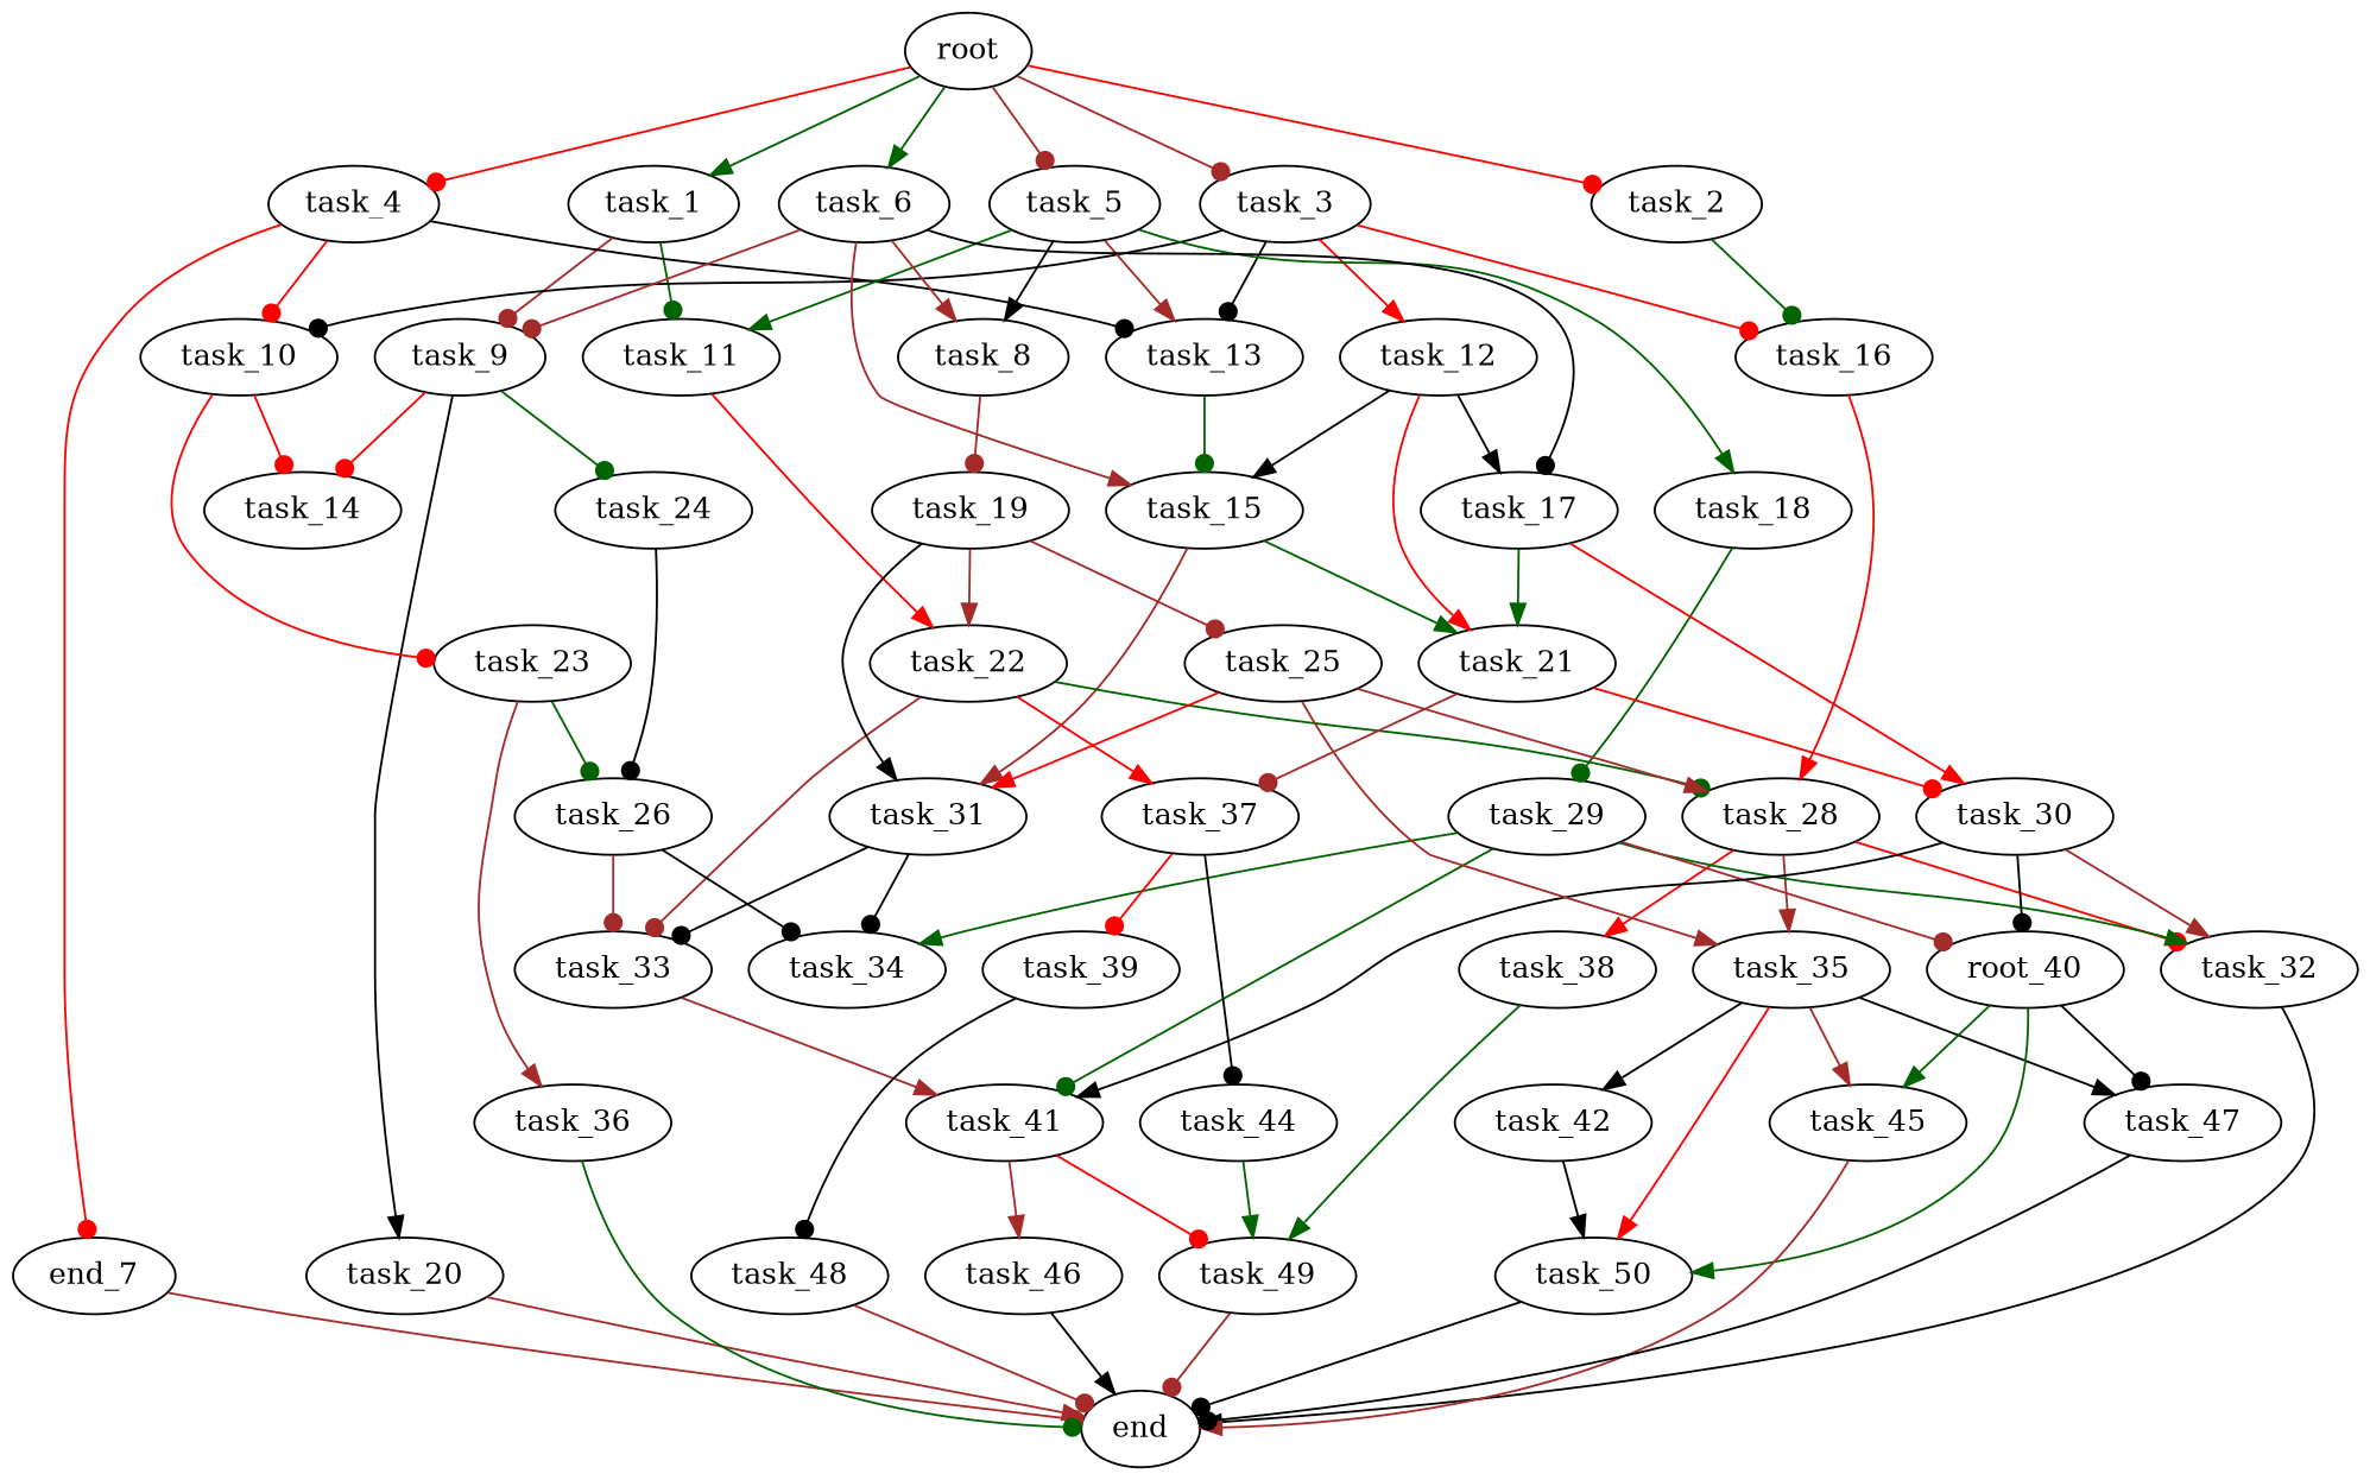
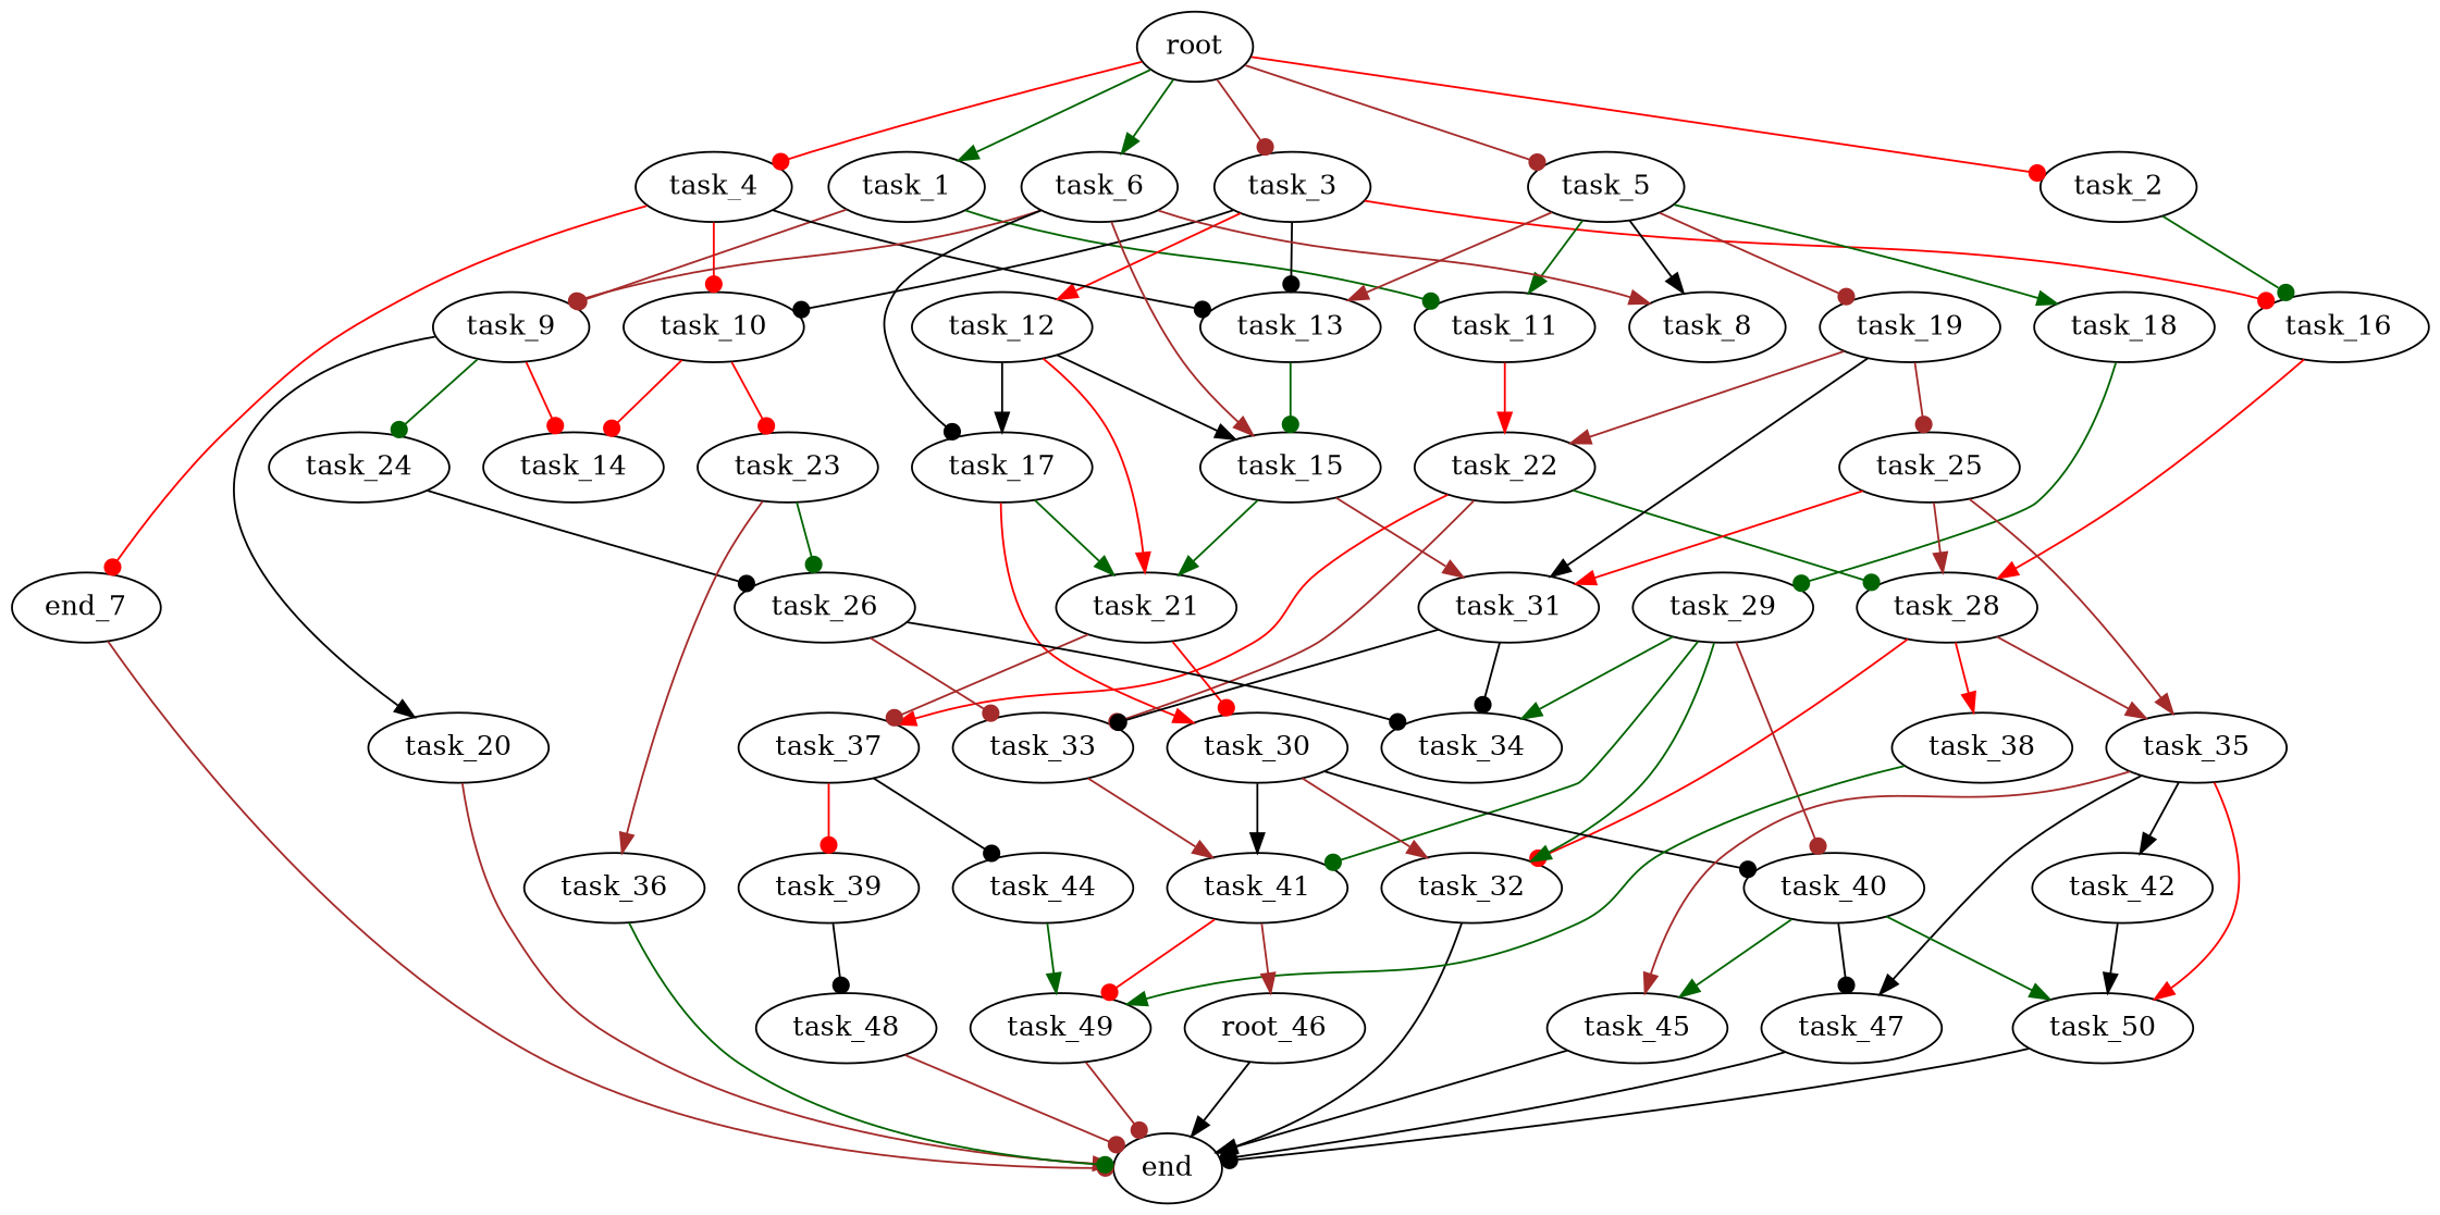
  digraph {
    edge [arrowhead=dot color=brown]
    root
    task_1
    task_2
    task_3
    task_4
    task_5
    task_6
    task_9
    task_11
    task_16
    task_10
    task_12
    task_13
    n14 [label=end_7]
    task_8
    task_18
    task_15
    task_17
    task_14
    task_20
    task_24
    task_22
    task_28
    task_23
    task_21
    end
    task_19
    task_29
    task_31
    task_30
    task_25
    task_26
    task_36
    task_33
    task_37
    task_34
    task_35
    task_32
    task_38
    task_41
-   task_40 [label=root_40]
+   task_40
    task_39
    task_44
    task_42
    task_45
    task_47
    task_50
    task_49
-   task_46
+   task_46 [label=root_46]
    task_48
    root -> task_1 [arrowhead=normal color=darkgreen]
    root -> task_2 [color=red]
    root -> task_3
    root -> task_4 [color=red]
    root -> task_5
    root -> task_6 [arrowhead=normal color=darkgreen]
    task_1 -> task_9
    task_1 -> task_11 [color=darkgreen]
    task_2 -> task_16 [color=darkgreen]
    task_3 -> task_16 [color=red]
    task_3 -> task_10 [color=black]
    task_3 -> task_12 [arrowhead=normal color=red]
    task_3 -> task_13 [color=black]
    task_4 -> task_10 [color=red]
    task_4 -> task_13 [color=black]
    task_4 -> n14 [color=red]
    task_5 -> task_11 [arrowhead=normal color=darkgreen]
    task_5 -> task_13 [arrowhead=normal]
    task_5 -> task_8 [arrowhead=normal color=black]
    task_5 -> task_18 [arrowhead=normal color=darkgreen]
    task_6 -> task_9
    task_6 -> task_8 [arrowhead=normal]
    task_6 -> task_15 [arrowhead=normal]
    task_6 -> task_17 [color=black]
    task_9 -> task_14 [color=red]
    task_9 -> task_20 [arrowhead=normal color=black]
    task_9 -> task_24 [color=darkgreen]
    task_11 -> task_22 [arrowhead=normal color=red]
    task_16 -> task_28 [arrowhead=normal color=red]
    task_10 -> task_14 [color=red]
    task_10 -> task_23 [color=red]
    task_12 -> task_15 [arrowhead=normal color=black]
    task_12 -> task_17 [arrowhead=normal color=black]
    task_12 -> task_21 [arrowhead=normal color=red]
    task_13 -> task_15 [color=darkgreen]
    n14 -> end
-   task_8 -> task_19
+   task_5 -> task_19
    task_18 -> task_29 [color=darkgreen]
    task_15 -> task_21 [arrowhead=normal color=darkgreen]
    task_15 -> task_31 [arrowhead=normal]
    task_17 -> task_21 [arrowhead=normal color=darkgreen]
    task_17 -> task_30 [arrowhead=normal color=red]
    task_20 -> end [arrowhead=normal]
    task_24 -> task_26 [color=black]
    task_22 -> task_28 [color=darkgreen]
    task_22 -> task_33
    task_22 -> task_37 [arrowhead=normal color=red]
    task_28 -> task_35 [arrowhead=normal]
    task_28 -> task_32 [color=red]
    task_28 -> task_38 [arrowhead=normal color=red]
    task_23 -> task_26 [color=darkgreen]
    task_23 -> task_36 [arrowhead=normal]
    task_21 -> task_30 [color=red]
    task_21 -> task_37
    task_19 -> task_22 [arrowhead=normal]
    task_19 -> task_31 [arrowhead=normal color=black]
    task_19 -> task_25
    task_29 -> task_34 [arrowhead=normal color=darkgreen]
    task_29 -> task_32 [arrowhead=normal color=darkgreen]
    task_29 -> task_41 [color=darkgreen]
    task_29 -> task_40
    task_31 -> task_33 [color=black]
    task_31 -> task_34 [color=black]
    task_30 -> task_32 [arrowhead=normal]
    task_30 -> task_41 [arrowhead=normal color=black]
    task_30 -> task_40 [color=black]
    task_25 -> task_28 [arrowhead=normal]
    task_25 -> task_31 [arrowhead=normal color=red]
    task_25 -> task_35 [arrowhead=normal]
    task_26 -> task_33
    task_26 -> task_34 [color=black]
    task_36 -> end [color=darkgreen]
    task_33 -> task_41 [arrowhead=normal]
    task_37 -> task_39 [color=red]
    task_37 -> task_44 [color=black]
    task_35 -> task_42 [arrowhead=normal color=black]
    task_35 -> task_45 [arrowhead=normal]
    task_35 -> task_47 [arrowhead=normal color=black]
    task_35 -> task_50 [arrowhead=normal color=red]
    task_32 -> end [arrowhead=normal color=black]
    task_38 -> task_49 [arrowhead=normal color=darkgreen]
    task_41 -> task_49 [color=red]
    task_41 -> task_46 [arrowhead=normal]
    task_40 -> task_45 [arrowhead=normal color=darkgreen]
    task_40 -> task_47 [color=black]
    task_40 -> task_50 [arrowhead=normal color=darkgreen]
    task_39 -> task_48 [color=black]
    task_44 -> task_49 [arrowhead=normal color=darkgreen]
    task_42 -> task_50 [arrowhead=normal color=black]
-   task_45 -> end [arrowhead=normal]
+   task_45 -> end [arrowhead=normal color=black]
    task_47 -> end [color=black]
    task_50 -> end [color=black]
    task_49 -> end
    task_46 -> end [arrowhead=normal color=black]
    task_48 -> end
  }
